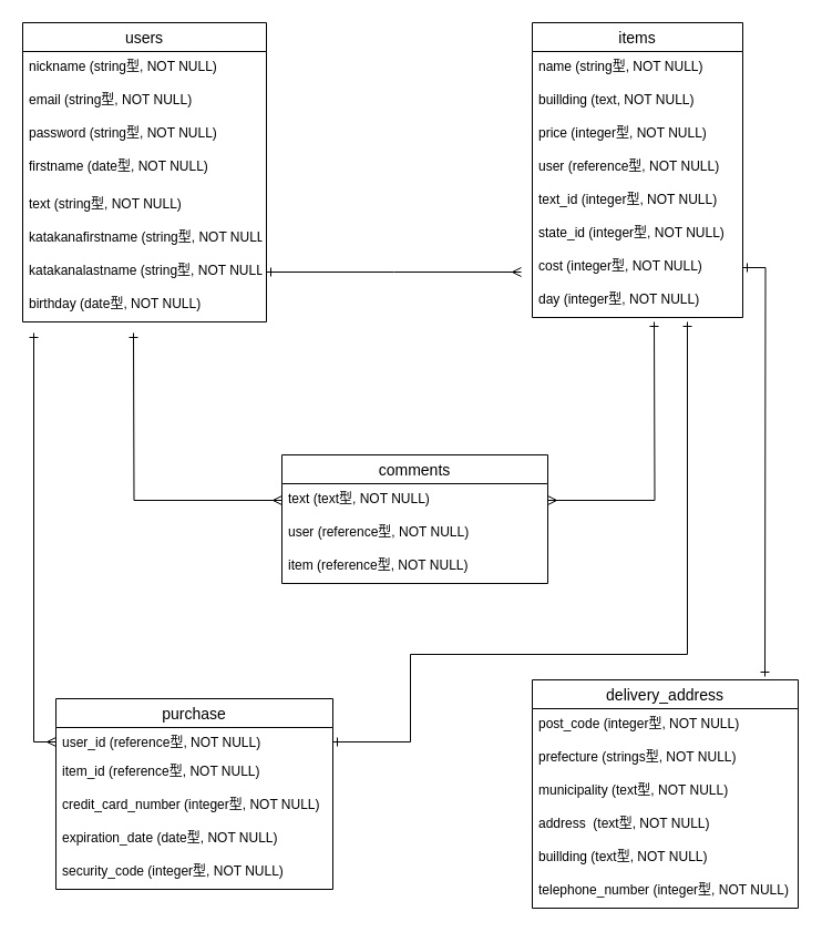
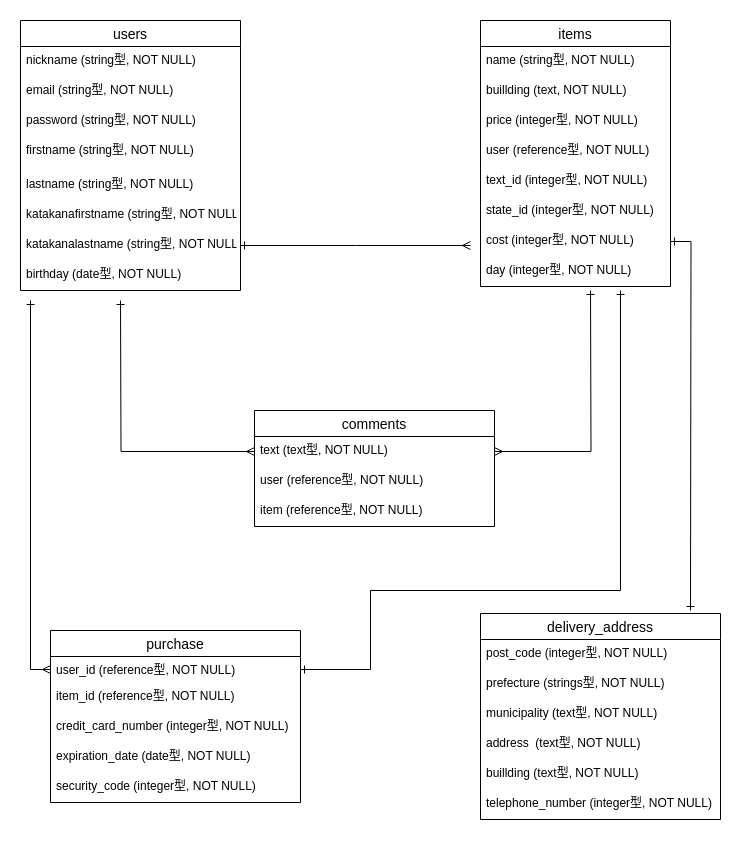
  <mxCell id="0" />
  <mxCell id="1" parent="0" />
  <mxCell id="2" value="users" style="swimlane;fontStyle=0;childLayout=stackLayout;horizontal=1;startSize=26;horizontalStack=0;resizeParent=1;resizeParentMax=0;resizeLast=0;collapsible=1;marginBottom=0;align=center;fontSize=14;" parent="1" vertex="1"><mxGeometry x="20" y="20" width="220" height="270" as="geometry" /></mxCell>
  <mxCell id="3" value="nickname (string型, NOT NULL)" style="text;strokeColor=none;fillColor=none;spacingLeft=4;spacingRight=4;overflow=hidden;rotatable=0;points=[[0,0.5],[1,0.5]];portConstraint=eastwest;fontSize=12;" parent="2" vertex="1"><mxGeometry y="26" width="220" height="30" as="geometry" /></mxCell>
  <mxCell id="4" value="email (string型, NOT NULL)" style="text;strokeColor=none;fillColor=none;spacingLeft=4;spacingRight=4;overflow=hidden;rotatable=0;points=[[0,0.5],[1,0.5]];portConstraint=eastwest;fontSize=12;" parent="2" vertex="1"><mxGeometry y="56" width="220" height="30" as="geometry" /></mxCell>
  <mxCell id="5" value="password (string型, NOT NULL)" style="text;strokeColor=none;fillColor=none;spacingLeft=4;spacingRight=4;overflow=hidden;rotatable=0;points=[[0,0.5],[1,0.5]];portConstraint=eastwest;fontSize=12;" parent="2" vertex="1"><mxGeometry y="86" width="220" height="30" as="geometry" /></mxCell>
- <mxCell id="6" value="firstname (date型, NOT NULL)" style="text;strokeColor=none;fillColor=none;spacingLeft=4;spacingRight=4;overflow=hidden;rotatable=0;points=[[0,0.5],[1,0.5]];portConstraint=eastwest;fontSize=12;" parent="2" vertex="1"><mxGeometry y="116" width="220" height="34" as="geometry" /></mxCell>
- <mxCell id="7" value="text (string型, NOT NULL)" style="text;strokeColor=none;fillColor=none;spacingLeft=4;spacingRight=4;overflow=hidden;rotatable=0;points=[[0,0.5],[1,0.5]];portConstraint=eastwest;fontSize=12;" parent="2" vertex="1"><mxGeometry y="150" width="220" height="30" as="geometry" /></mxCell>
+ <mxCell id="6" value="firstname (string型, NOT NULL)" style="text;strokeColor=none;fillColor=none;spacingLeft=4;spacingRight=4;overflow=hidden;rotatable=0;points=[[0,0.5],[1,0.5]];portConstraint=eastwest;fontSize=12;" parent="2" vertex="1"><mxGeometry y="116" width="220" height="34" as="geometry" /></mxCell>
+ <mxCell id="7" value="lastname (string型, NOT NULL)" style="text;strokeColor=none;fillColor=none;spacingLeft=4;spacingRight=4;overflow=hidden;rotatable=0;points=[[0,0.5],[1,0.5]];portConstraint=eastwest;fontSize=12;" parent="2" vertex="1"><mxGeometry y="150" width="220" height="30" as="geometry" /></mxCell>
  <mxCell id="8" value="katakanafirstname (string型, NOT NULL)" style="text;strokeColor=none;fillColor=none;spacingLeft=4;spacingRight=4;overflow=hidden;rotatable=0;points=[[0,0.5],[1,0.5]];portConstraint=eastwest;fontSize=12;" parent="2" vertex="1"><mxGeometry y="180" width="220" height="30" as="geometry" /></mxCell>
  <mxCell id="9" value="katakanalastname (string型, NOT NULL)" style="text;strokeColor=none;fillColor=none;spacingLeft=4;spacingRight=4;overflow=hidden;rotatable=0;points=[[0,0.5],[1,0.5]];portConstraint=eastwest;fontSize=12;" parent="2" vertex="1"><mxGeometry y="210" width="220" height="30" as="geometry" /></mxCell>
  <mxCell id="10" value="birthday (date型, NOT NULL)" style="text;strokeColor=none;fillColor=none;spacingLeft=4;spacingRight=4;overflow=hidden;rotatable=0;points=[[0,0.5],[1,0.5]];portConstraint=eastwest;fontSize=12;" parent="2" vertex="1"><mxGeometry y="240" width="220" height="30" as="geometry" /></mxCell>
  <mxCell id="11" value="items" style="swimlane;fontStyle=0;childLayout=stackLayout;horizontal=1;startSize=26;horizontalStack=0;resizeParent=1;resizeParentMax=0;resizeLast=0;collapsible=1;marginBottom=0;align=center;fontSize=14;" parent="1" vertex="1"><mxGeometry x="480" y="20" width="190" height="266" as="geometry" /></mxCell>
  <mxCell id="12" value="name (string型, NOT NULL)" style="text;strokeColor=none;fillColor=none;spacingLeft=4;spacingRight=4;overflow=hidden;rotatable=0;points=[[0,0.5],[1,0.5]];portConstraint=eastwest;fontSize=12;" parent="11" vertex="1"><mxGeometry y="26" width="190" height="30" as="geometry" /></mxCell>
  <mxCell id="13" value="buillding (text, NOT NULL)" style="text;strokeColor=none;fillColor=none;spacingLeft=4;spacingRight=4;overflow=hidden;rotatable=0;points=[[0,0.5],[1,0.5]];portConstraint=eastwest;fontSize=12;" vertex="1" parent="11"><mxGeometry y="56" width="190" height="30" as="geometry" /></mxCell>
  <mxCell id="14" value="price (integer型, NOT NULL)" style="text;strokeColor=none;fillColor=none;spacingLeft=4;spacingRight=4;overflow=hidden;rotatable=0;points=[[0,0.5],[1,0.5]];portConstraint=eastwest;fontSize=12;" parent="11" vertex="1"><mxGeometry y="86" width="190" height="30" as="geometry" /></mxCell>
  <mxCell id="15" value="user (reference型, NOT NULL)" style="text;strokeColor=none;fillColor=none;spacingLeft=4;spacingRight=4;overflow=hidden;rotatable=0;points=[[0,0.5],[1,0.5]];portConstraint=eastwest;fontSize=12;" parent="11" vertex="1"><mxGeometry y="116" width="190" height="30" as="geometry" /></mxCell>
  <mxCell id="16" value="text_id (integer型, NOT NULL)" style="text;strokeColor=none;fillColor=none;spacingLeft=4;spacingRight=4;overflow=hidden;rotatable=0;points=[[0,0.5],[1,0.5]];portConstraint=eastwest;fontSize=12;" parent="11" vertex="1"><mxGeometry y="146" width="190" height="30" as="geometry" /></mxCell>
  <mxCell id="17" value="state_id (integer型, NOT NULL)" style="text;strokeColor=none;fillColor=none;spacingLeft=4;spacingRight=4;overflow=hidden;rotatable=0;points=[[0,0.5],[1,0.5]];portConstraint=eastwest;fontSize=12;" parent="11" vertex="1"><mxGeometry y="176" width="190" height="30" as="geometry" /></mxCell>
  <mxCell id="18" value="cost (integer型, NOT NULL)" style="text;strokeColor=none;fillColor=none;spacingLeft=4;spacingRight=4;overflow=hidden;rotatable=0;points=[[0,0.5],[1,0.5]];portConstraint=eastwest;fontSize=12;" parent="11" vertex="1"><mxGeometry y="206" width="190" height="30" as="geometry" /></mxCell>
  <mxCell id="19" value="day (integer型, NOT NULL)" style="text;strokeColor=none;fillColor=none;spacingLeft=4;spacingRight=4;overflow=hidden;rotatable=0;points=[[0,0.5],[1,0.5]];portConstraint=eastwest;fontSize=12;" parent="11" vertex="1"><mxGeometry y="236" width="190" height="30" as="geometry" /></mxCell>
  <mxCell id="20" value="comments" style="swimlane;fontStyle=0;childLayout=stackLayout;horizontal=1;startSize=26;horizontalStack=0;resizeParent=1;resizeParentMax=0;resizeLast=0;collapsible=1;marginBottom=0;align=center;fontSize=14;" parent="1" vertex="1"><mxGeometry x="254" y="410" width="240" height="116" as="geometry" /></mxCell>
  <mxCell id="21" value="text (text型, NOT NULL)" style="text;strokeColor=none;fillColor=none;spacingLeft=4;spacingRight=4;overflow=hidden;rotatable=0;points=[[0,0.5],[1,0.5]];portConstraint=eastwest;fontSize=12;" parent="20" vertex="1"><mxGeometry y="26" width="240" height="30" as="geometry" /></mxCell>
  <mxCell id="22" value="user (reference型, NOT NULL)" style="text;strokeColor=none;fillColor=none;spacingLeft=4;spacingRight=4;overflow=hidden;rotatable=0;points=[[0,0.5],[1,0.5]];portConstraint=eastwest;fontSize=12;" parent="20" vertex="1"><mxGeometry y="56" width="240" height="30" as="geometry" /></mxCell>
  <mxCell id="23" value="item (reference型, NOT NULL)&#10;" style="text;strokeColor=none;fillColor=none;spacingLeft=4;spacingRight=4;overflow=hidden;rotatable=0;points=[[0,0.5],[1,0.5]];portConstraint=eastwest;fontSize=12;" parent="20" vertex="1"><mxGeometry y="86" width="240" height="30" as="geometry" /></mxCell>
  <mxCell id="24" style="edgeStyle=orthogonalEdgeStyle;rounded=0;orthogonalLoop=1;jettySize=auto;html=1;exitX=1;exitY=0.5;exitDx=0;exitDy=0;endArrow=ERmany;endFill=0;startArrow=ERone;startFill=0;jumpSize=7;" parent="1" source="9" edge="1"><mxGeometry relative="1" as="geometry"><mxPoint x="470" y="245" as="targetPoint" /></mxGeometry></mxCell>
  <mxCell id="25" style="edgeStyle=orthogonalEdgeStyle;rounded=0;jumpSize=7;orthogonalLoop=1;jettySize=auto;html=1;exitX=0;exitY=0.5;exitDx=0;exitDy=0;startArrow=ERmany;startFill=0;endArrow=ERone;endFill=0;" parent="1" source="21" edge="1"><mxGeometry relative="1" as="geometry"><mxPoint x="120" y="300" as="targetPoint" /></mxGeometry></mxCell>
  <mxCell id="26" style="edgeStyle=orthogonalEdgeStyle;rounded=0;jumpSize=7;orthogonalLoop=1;jettySize=auto;html=1;exitX=1;exitY=0.5;exitDx=0;exitDy=0;startArrow=ERmany;startFill=0;endArrow=ERone;endFill=0;" parent="1" source="21" edge="1"><mxGeometry relative="1" as="geometry"><mxPoint x="590" y="290" as="targetPoint" /></mxGeometry></mxCell>
  <mxCell id="27" value="purchase" style="swimlane;fontStyle=0;childLayout=stackLayout;horizontal=1;startSize=26;horizontalStack=0;resizeParent=1;resizeParentMax=0;resizeLast=0;collapsible=1;marginBottom=0;align=center;fontSize=14;" vertex="1" parent="1"><mxGeometry x="50" y="630" width="250" height="172" as="geometry" /></mxCell>
  <mxCell id="28" value="user_id (reference型, NOT NULL)" style="text;strokeColor=none;fillColor=none;spacingLeft=4;spacingRight=4;overflow=hidden;rotatable=0;points=[[0,0.5],[1,0.5]];portConstraint=eastwest;fontSize=12;" vertex="1" parent="27"><mxGeometry y="26" width="250" height="26" as="geometry" /></mxCell>
  <mxCell id="29" value="item_id (reference型, NOT NULL)" style="text;strokeColor=none;fillColor=none;spacingLeft=4;spacingRight=4;overflow=hidden;rotatable=0;points=[[0,0.5],[1,0.5]];portConstraint=eastwest;fontSize=12;" vertex="1" parent="27"><mxGeometry y="52" width="250" height="30" as="geometry" /></mxCell>
  <mxCell id="30" value="credit_card_number (integer型, NOT NULL)" style="text;strokeColor=none;fillColor=none;spacingLeft=4;spacingRight=4;overflow=hidden;rotatable=0;points=[[0,0.5],[1,0.5]];portConstraint=eastwest;fontSize=12;" vertex="1" parent="27"><mxGeometry y="82" width="250" height="30" as="geometry" /></mxCell>
  <mxCell id="31" value="expiration_date (date型, NOT NULL)" style="text;strokeColor=none;fillColor=none;spacingLeft=4;spacingRight=4;overflow=hidden;rotatable=0;points=[[0,0.5],[1,0.5]];portConstraint=eastwest;fontSize=12;" vertex="1" parent="27"><mxGeometry y="112" width="250" height="30" as="geometry" /></mxCell>
  <mxCell id="32" value="security_code (integer型, NOT NULL)" style="text;strokeColor=none;fillColor=none;spacingLeft=4;spacingRight=4;overflow=hidden;rotatable=0;points=[[0,0.5],[1,0.5]];portConstraint=eastwest;fontSize=12;" vertex="1" parent="27"><mxGeometry y="142" width="250" height="30" as="geometry" /></mxCell>
  <mxCell id="33" value="delivery_address" style="swimlane;fontStyle=0;childLayout=stackLayout;horizontal=1;startSize=26;horizontalStack=0;resizeParent=1;resizeParentMax=0;resizeLast=0;collapsible=1;marginBottom=0;align=center;fontSize=14;" vertex="1" parent="1"><mxGeometry x="480" y="613" width="240" height="206" as="geometry" /></mxCell>
  <mxCell id="34" value="post_code (integer型, NOT NULL)" style="text;strokeColor=none;fillColor=none;spacingLeft=4;spacingRight=4;overflow=hidden;rotatable=0;points=[[0,0.5],[1,0.5]];portConstraint=eastwest;fontSize=12;" vertex="1" parent="33"><mxGeometry y="26" width="240" height="30" as="geometry" /></mxCell>
  <mxCell id="35" value="prefecture (strings型, NOT NULL)" style="text;strokeColor=none;fillColor=none;spacingLeft=4;spacingRight=4;overflow=hidden;rotatable=0;points=[[0,0.5],[1,0.5]];portConstraint=eastwest;fontSize=12;" vertex="1" parent="33"><mxGeometry y="56" width="240" height="30" as="geometry" /></mxCell>
  <mxCell id="36" value="municipality (text型, NOT NULL)" style="text;strokeColor=none;fillColor=none;spacingLeft=4;spacingRight=4;overflow=hidden;rotatable=0;points=[[0,0.5],[1,0.5]];portConstraint=eastwest;fontSize=12;" vertex="1" parent="33"><mxGeometry y="86" width="240" height="30" as="geometry" /></mxCell>
  <mxCell id="37" value="address  (text型, NOT NULL)" style="text;strokeColor=none;fillColor=none;spacingLeft=4;spacingRight=4;overflow=hidden;rotatable=0;points=[[0,0.5],[1,0.5]];portConstraint=eastwest;fontSize=12;" vertex="1" parent="33"><mxGeometry y="116" width="240" height="30" as="geometry" /></mxCell>
  <mxCell id="38" value="buillding (text型, NOT NULL)" style="text;strokeColor=none;fillColor=none;spacingLeft=4;spacingRight=4;overflow=hidden;rotatable=0;points=[[0,0.5],[1,0.5]];portConstraint=eastwest;fontSize=12;" vertex="1" parent="33"><mxGeometry y="146" width="240" height="30" as="geometry" /></mxCell>
  <mxCell id="39" value="telephone_number (integer型, NOT NULL)" style="text;strokeColor=none;fillColor=none;spacingLeft=4;spacingRight=4;overflow=hidden;rotatable=0;points=[[0,0.5],[1,0.5]];portConstraint=eastwest;fontSize=12;" vertex="1" parent="33"><mxGeometry y="176" width="240" height="30" as="geometry" /></mxCell>
  <mxCell id="40" style="edgeStyle=orthogonalEdgeStyle;rounded=0;orthogonalLoop=1;jettySize=auto;html=1;exitX=0;exitY=0.5;exitDx=0;exitDy=0;startArrow=ERmany;startFill=0;endArrow=ERone;endFill=0;" edge="1" parent="1" source="28"><mxGeometry relative="1" as="geometry"><mxPoint x="30" y="300" as="targetPoint" /></mxGeometry></mxCell>
  <mxCell id="41" style="edgeStyle=orthogonalEdgeStyle;rounded=0;orthogonalLoop=1;jettySize=auto;html=1;exitX=1;exitY=0.5;exitDx=0;exitDy=0;startArrow=ERone;startFill=0;endArrow=ERone;endFill=0;" edge="1" parent="1" source="28"><mxGeometry relative="1" as="geometry"><mxPoint x="620" y="290" as="targetPoint" /><Array as="points"><mxPoint x="370" y="669" /><mxPoint x="370" y="590" /><mxPoint x="620" y="590" /></Array></mxGeometry></mxCell>
  <mxCell id="42" style="edgeStyle=orthogonalEdgeStyle;rounded=0;orthogonalLoop=1;jettySize=auto;html=1;exitX=1;exitY=0.5;exitDx=0;exitDy=0;startArrow=ERone;startFill=0;endArrow=ERone;endFill=0;" edge="1" parent="1" source="18"><mxGeometry relative="1" as="geometry"><mxPoint x="690" y="610" as="targetPoint" /></mxGeometry></mxCell>
